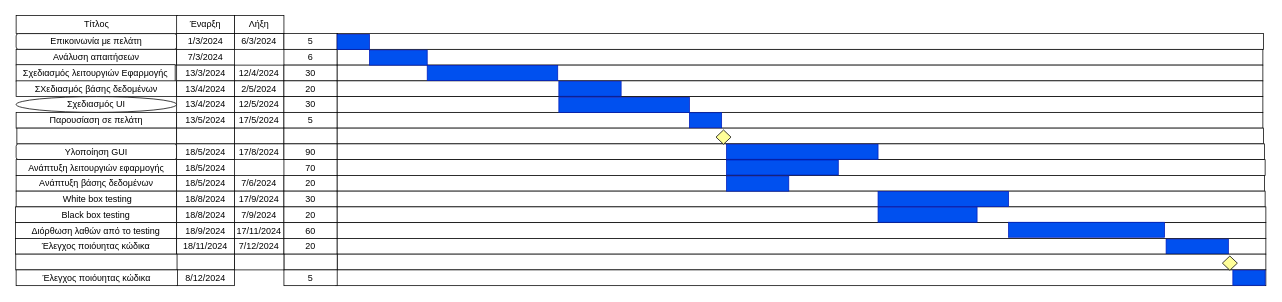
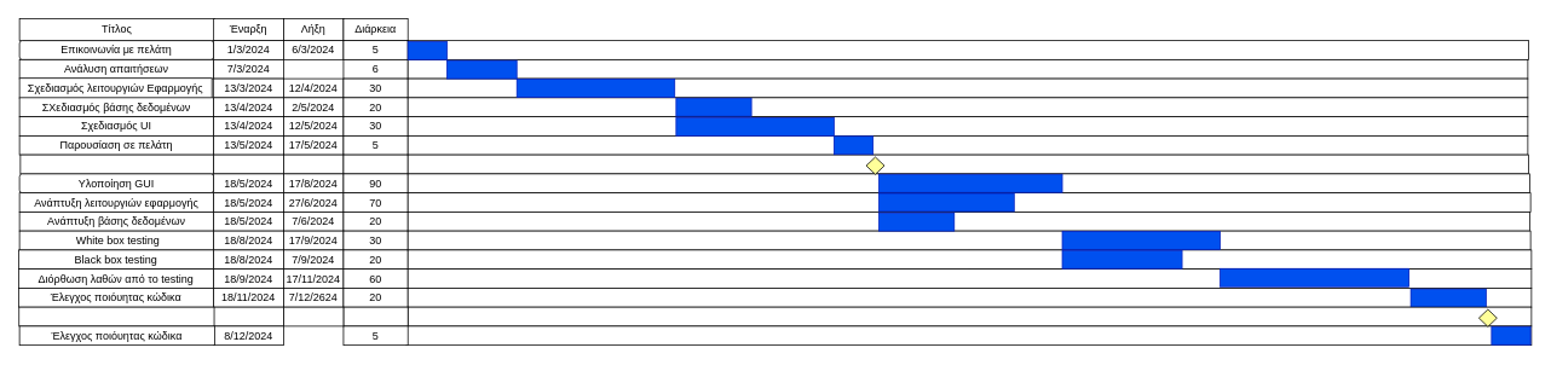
  <mxCell id="0" />
  <mxCell id="1" parent="0" />
  <mxCell id="2" value="Τίτλος" style="rounded=0;whiteSpace=wrap;html=1;" parent="1" vertex="1"><mxGeometry x="21" y="20" width="215" height="24" as="geometry" /></mxCell>
  <mxCell id="3" value="Έναρξη" style="rounded=0;whiteSpace=wrap;html=1;" parent="1" vertex="1"><mxGeometry x="235" y="20" width="77" height="24" as="geometry" /></mxCell>
  <mxCell id="4" value="Λήξη" style="rounded=0;whiteSpace=wrap;html=1;" parent="1" vertex="1"><mxGeometry x="312" y="20" width="66" height="24" as="geometry" /></mxCell>
+ <mxCell id="5" value="Διάρκεια" style="rounded=0;whiteSpace=wrap;html=1;" parent="1" vertex="1"><mxGeometry x="378" y="20" width="71" height="24" as="geometry" /></mxCell>
  <mxCell id="6" value="Επικοινωνία με πελάτη" style="whiteSpace=wrap;html=1;rounded=1;" parent="1" vertex="1"><mxGeometry x="21" y="44" width="214" height="21" as="geometry" /></mxCell>
  <mxCell id="7" value="1/3/2024" style="rounded=0;whiteSpace=wrap;html=1;" parent="1" vertex="1"><mxGeometry x="235" y="44" width="77" height="21" as="geometry" /></mxCell>
  <mxCell id="8" value="6/3/2024" style="rounded=0;whiteSpace=wrap;html=1;" parent="1" vertex="1"><mxGeometry x="312" y="44" width="66" height="21" as="geometry" /></mxCell>
  <mxCell id="9" value="5" style="rounded=0;whiteSpace=wrap;html=1;" parent="1" vertex="1"><mxGeometry x="378" y="44" width="71" height="21" as="geometry" /></mxCell>
  <mxCell id="10" value="Ανάλυση απαιτήσεων" style="rounded=0;whiteSpace=wrap;html=1;" parent="1" vertex="1"><mxGeometry x="21" y="65" width="214" height="21" as="geometry" /></mxCell>
  <mxCell id="11" value="7/3/2024" style="rounded=0;whiteSpace=wrap;html=1;" parent="1" vertex="1"><mxGeometry x="235" y="65" width="77" height="21" as="geometry" /></mxCell>
  <mxCell id="12" value="6" style="rounded=0;whiteSpace=wrap;html=1;" parent="1" vertex="1"><mxGeometry x="378" y="65" width="71" height="21" as="geometry" /></mxCell>
  <mxCell id="13" value="&lt;font style=&quot;font-size: 12px;&quot;&gt;Σχεδιασμός λειτουργιών Εφαρμογής&lt;/font&gt;" style="rounded=0;whiteSpace=wrap;html=1;" parent="1" vertex="1"><mxGeometry x="21" y="85.5" width="212" height="22" as="geometry" /></mxCell>
  <mxCell id="14" value="13/3/2024" style="rounded=0;whiteSpace=wrap;html=1;" parent="1" vertex="1"><mxGeometry x="235" y="86" width="77" height="21" as="geometry" /></mxCell>
  <mxCell id="15" value="12/4/2024" style="rounded=0;whiteSpace=wrap;html=1;" parent="1" vertex="1"><mxGeometry x="312" y="86" width="66" height="21" as="geometry" /></mxCell>
  <mxCell id="16" value="30" style="rounded=0;whiteSpace=wrap;html=1;" parent="1" vertex="1"><mxGeometry x="378" y="86" width="71" height="21" as="geometry" /></mxCell>
  <mxCell id="17" value="ΣΧεδιασμός βάσης δεδομένων" style="rounded=0;whiteSpace=wrap;html=1;" parent="1" vertex="1"><mxGeometry x="21" y="107" width="214" height="21" as="geometry" /></mxCell>
  <mxCell id="18" value="13/4/2024" style="rounded=0;whiteSpace=wrap;html=1;" parent="1" vertex="1"><mxGeometry x="235" y="107" width="77" height="21" as="geometry" /></mxCell>
  <mxCell id="19" value="2/5/2024" style="rounded=0;whiteSpace=wrap;html=1;" parent="1" vertex="1"><mxGeometry x="312" y="107" width="66" height="21" as="geometry" /></mxCell>
  <mxCell id="20" value="20" style="rounded=0;whiteSpace=wrap;html=1;" parent="1" vertex="1"><mxGeometry x="378" y="107" width="71" height="21" as="geometry" /></mxCell>
- <mxCell id="21" value="Σχεδιασμός UI" style="ellipse;whiteSpace=wrap;html=1;" parent="1" vertex="1"><mxGeometry x="21" y="128" width="214" height="21" as="geometry" /></mxCell>
+ <mxCell id="21" value="Σχεδιασμός UI" style="rounded=0;whiteSpace=wrap;html=1;" parent="1" vertex="1"><mxGeometry x="21" y="128" width="214" height="21" as="geometry" /></mxCell>
  <mxCell id="22" value="13/4/2024" style="rounded=0;whiteSpace=wrap;html=1;" parent="1" vertex="1"><mxGeometry x="235" y="128" width="77" height="21" as="geometry" /></mxCell>
  <mxCell id="23" value="12/5/2024" style="rounded=0;whiteSpace=wrap;html=1;" parent="1" vertex="1"><mxGeometry x="312" y="128" width="66" height="21" as="geometry" /></mxCell>
  <mxCell id="24" value="30" style="rounded=0;whiteSpace=wrap;html=1;" parent="1" vertex="1"><mxGeometry x="378" y="128" width="71" height="21" as="geometry" /></mxCell>
  <mxCell id="25" value="Παρουσίαση σε πελάτη" style="rounded=0;whiteSpace=wrap;html=1;" parent="1" vertex="1"><mxGeometry x="21" y="149" width="214" height="21" as="geometry" /></mxCell>
  <mxCell id="26" value="13/5/2024" style="rounded=0;whiteSpace=wrap;html=1;" parent="1" vertex="1"><mxGeometry x="235" y="149" width="77" height="21" as="geometry" /></mxCell>
  <mxCell id="27" value="17/5/2024" style="rounded=0;whiteSpace=wrap;html=1;" parent="1" vertex="1"><mxGeometry x="312" y="149" width="66" height="21" as="geometry" /></mxCell>
  <mxCell id="28" value="5" style="rounded=0;whiteSpace=wrap;html=1;" parent="1" vertex="1"><mxGeometry x="378" y="149" width="71" height="21" as="geometry" /></mxCell>
  <mxCell id="29" value="" style="rounded=0;whiteSpace=wrap;html=1;" parent="1" vertex="1"><mxGeometry x="22" y="170" width="213" height="21" as="geometry" /></mxCell>
  <mxCell id="30" value="" style="rounded=0;whiteSpace=wrap;html=1;" parent="1" vertex="1"><mxGeometry x="235" y="170" width="77" height="21" as="geometry" /></mxCell>
  <mxCell id="31" value="" style="rounded=0;whiteSpace=wrap;html=1;" parent="1" vertex="1"><mxGeometry x="312" y="170" width="66" height="21" as="geometry" /></mxCell>
  <mxCell id="32" value="" style="rounded=0;whiteSpace=wrap;html=1;" parent="1" vertex="1"><mxGeometry x="378" y="170" width="71" height="21" as="geometry" /></mxCell>
  <mxCell id="33" value="Yλοποίηση GUI" style="whiteSpace=wrap;html=1;rounded=1;" parent="1" vertex="1"><mxGeometry x="21" y="191" width="214" height="21" as="geometry" /></mxCell>
  <mxCell id="34" value="18/5/2024" style="rounded=0;whiteSpace=wrap;html=1;" parent="1" vertex="1"><mxGeometry x="235" y="191" width="77" height="21" as="geometry" /></mxCell>
  <mxCell id="35" value="17/8/2024" style="rounded=0;whiteSpace=wrap;html=1;" parent="1" vertex="1"><mxGeometry x="312" y="191" width="66" height="21" as="geometry" /></mxCell>
  <mxCell id="36" value="90" style="rounded=0;whiteSpace=wrap;html=1;" parent="1" vertex="1"><mxGeometry x="378" y="191" width="71" height="21" as="geometry" /></mxCell>
  <mxCell id="37" value="Ανάπτυξη λειτουργιών εφαρμογής" style="rounded=0;whiteSpace=wrap;html=1;" parent="1" vertex="1"><mxGeometry x="21" y="212" width="214" height="21" as="geometry" /></mxCell>
  <mxCell id="38" value="18/5/2024" style="rounded=0;whiteSpace=wrap;html=1;" parent="1" vertex="1"><mxGeometry x="235" y="212" width="77" height="21" as="geometry" /></mxCell>
+ <mxCell id="39" value="27/6/2024" style="rounded=0;whiteSpace=wrap;html=1;" parent="1" vertex="1"><mxGeometry x="312" y="212" width="66" height="21" as="geometry" /></mxCell>
  <mxCell id="40" value="70" style="rounded=0;whiteSpace=wrap;html=1;" parent="1" vertex="1"><mxGeometry x="378" y="212" width="71" height="21" as="geometry" /></mxCell>
  <mxCell id="41" value="Ανάπτυξη βάσης δεδομένων" style="rounded=0;whiteSpace=wrap;html=1;" parent="1" vertex="1"><mxGeometry x="21" y="233" width="214" height="21" as="geometry" /></mxCell>
  <mxCell id="42" value="18/5/2024" style="rounded=0;whiteSpace=wrap;html=1;" parent="1" vertex="1"><mxGeometry x="235" y="233" width="77" height="21" as="geometry" /></mxCell>
  <mxCell id="43" value="7/6/2024" style="rounded=0;whiteSpace=wrap;html=1;" parent="1" vertex="1"><mxGeometry x="312" y="233" width="66" height="21" as="geometry" /></mxCell>
  <mxCell id="44" value="20" style="rounded=0;whiteSpace=wrap;html=1;" parent="1" vertex="1"><mxGeometry x="378" y="233" width="71" height="21" as="geometry" /></mxCell>
  <mxCell id="45" value="&amp;nbsp;White box testing" style="rounded=0;whiteSpace=wrap;html=1;" parent="1" vertex="1"><mxGeometry x="21" y="254" width="214" height="21" as="geometry" /></mxCell>
  <mxCell id="46" value="18/8/2024" style="rounded=0;whiteSpace=wrap;html=1;" parent="1" vertex="1"><mxGeometry x="235" y="254" width="77" height="21" as="geometry" /></mxCell>
  <mxCell id="47" value="17/9/2024" style="rounded=0;whiteSpace=wrap;html=1;" parent="1" vertex="1"><mxGeometry x="312" y="254" width="66" height="21" as="geometry" /></mxCell>
  <mxCell id="48" value="30" style="rounded=0;whiteSpace=wrap;html=1;" parent="1" vertex="1"><mxGeometry x="378" y="254" width="71" height="21" as="geometry" /></mxCell>
  <mxCell id="49" value="Black box testing" style="rounded=0;whiteSpace=wrap;html=1;" parent="1" vertex="1"><mxGeometry x="20" y="275" width="215" height="21" as="geometry" /></mxCell>
  <mxCell id="50" value="18/8/2024" style="rounded=0;whiteSpace=wrap;html=1;" parent="1" vertex="1"><mxGeometry x="235" y="275" width="77" height="21" as="geometry" /></mxCell>
  <mxCell id="51" value="7/9/2024" style="rounded=0;whiteSpace=wrap;html=1;" parent="1" vertex="1"><mxGeometry x="312" y="275" width="66" height="21" as="geometry" /></mxCell>
  <mxCell id="52" value="20" style="rounded=0;whiteSpace=wrap;html=1;" parent="1" vertex="1"><mxGeometry x="378" y="275" width="71" height="21" as="geometry" /></mxCell>
  <mxCell id="53" value="Διόρθωση λαθών από το testing" style="rounded=0;whiteSpace=wrap;html=1;" parent="1" vertex="1"><mxGeometry x="20" y="296" width="215" height="21" as="geometry" /></mxCell>
  <mxCell id="54" value="18/9/2024" style="rounded=0;whiteSpace=wrap;html=1;" parent="1" vertex="1"><mxGeometry x="235" y="296" width="77" height="21" as="geometry" /></mxCell>
  <mxCell id="55" value="17/11/2024" style="rounded=0;whiteSpace=wrap;html=1;" parent="1" vertex="1"><mxGeometry x="312" y="296" width="66" height="21" as="geometry" /></mxCell>
  <mxCell id="56" value="60" style="rounded=0;whiteSpace=wrap;html=1;" parent="1" vertex="1"><mxGeometry x="378" y="296" width="71" height="21" as="geometry" /></mxCell>
  <mxCell id="57" value="Έλεγχος ποιόυητας κώδικα" style="rounded=0;whiteSpace=wrap;html=1;" parent="1" vertex="1"><mxGeometry x="20" y="317" width="215" height="21" as="geometry" /></mxCell>
  <mxCell id="58" value="18/11/2024" style="rounded=0;whiteSpace=wrap;html=1;" parent="1" vertex="1"><mxGeometry x="235" y="317" width="77" height="21" as="geometry" /></mxCell>
- <mxCell id="59" value="7/12/2024" style="rounded=0;whiteSpace=wrap;html=1;" parent="1" vertex="1"><mxGeometry x="312" y="317" width="66" height="21" as="geometry" /></mxCell>
+ <mxCell id="59" value="7/12/2624" style="rounded=0;whiteSpace=wrap;html=1;" parent="1" vertex="1"><mxGeometry x="312" y="317" width="66" height="21" as="geometry" /></mxCell>
  <mxCell id="60" value="20" style="rounded=0;whiteSpace=wrap;html=1;" parent="1" vertex="1"><mxGeometry x="378" y="317" width="71" height="21" as="geometry" /></mxCell>
  <mxCell id="61" value="" style="rounded=0;whiteSpace=wrap;html=1;" parent="1" vertex="1"><mxGeometry x="449" y="44" width="1235" height="21" as="geometry" /></mxCell>
  <mxCell id="62" value="" style="rounded=0;whiteSpace=wrap;html=1;" parent="1" vertex="1"><mxGeometry x="449" y="65" width="1234" height="21" as="geometry" /></mxCell>
  <mxCell id="63" value="" style="rounded=0;whiteSpace=wrap;html=1;" parent="1" vertex="1"><mxGeometry x="449" y="86" width="1234" height="21" as="geometry" /></mxCell>
  <mxCell id="64" value="" style="rounded=0;whiteSpace=wrap;html=1;" parent="1" vertex="1"><mxGeometry x="449" y="107" width="1234" height="21" as="geometry" /></mxCell>
  <mxCell id="65" value="" style="rounded=0;whiteSpace=wrap;html=1;" parent="1" vertex="1"><mxGeometry x="449" y="128" width="1234" height="21" as="geometry" /></mxCell>
  <mxCell id="66" value="" style="rounded=0;whiteSpace=wrap;html=1;" parent="1" vertex="1"><mxGeometry x="449" y="149" width="1234" height="21" as="geometry" /></mxCell>
  <mxCell id="67" value="" style="rounded=0;whiteSpace=wrap;html=1;" parent="1" vertex="1"><mxGeometry x="449" y="170" width="1235" height="21" as="geometry" /></mxCell>
  <mxCell id="68" value="" style="rounded=0;whiteSpace=wrap;html=1;" parent="1" vertex="1"><mxGeometry x="449" y="191" width="1236" height="21" as="geometry" /></mxCell>
  <mxCell id="69" value="" style="rounded=0;whiteSpace=wrap;html=1;" parent="1" vertex="1"><mxGeometry x="449" y="212" width="1237" height="21" as="geometry" /></mxCell>
  <mxCell id="70" value="" style="rounded=0;whiteSpace=wrap;html=1;" parent="1" vertex="1"><mxGeometry x="449" y="233" width="1236" height="21" as="geometry" /></mxCell>
  <mxCell id="71" value="" style="edgeStyle=orthogonalEdgeStyle;rounded=0;orthogonalLoop=1;jettySize=auto;html=1;" edge="1" parent="1" source="72" target="76"><mxGeometry relative="1" as="geometry" /></mxCell>
  <mxCell id="72" value="" style="rounded=0;whiteSpace=wrap;html=1;" parent="1" vertex="1"><mxGeometry x="449" y="254" width="1237" height="21" as="geometry" /></mxCell>
  <mxCell id="73" value="" style="rounded=0;whiteSpace=wrap;html=1;" parent="1" vertex="1"><mxGeometry x="449" y="275" width="1238" height="21" as="geometry" /></mxCell>
  <mxCell id="74" value="" style="edgeStyle=orthogonalEdgeStyle;rounded=0;orthogonalLoop=1;jettySize=auto;html=1;" edge="1" parent="1" source="75" target="73"><mxGeometry relative="1" as="geometry"><Array as="points"><mxPoint x="1048" y="286" /><mxPoint x="1048" y="286" /></Array></mxGeometry></mxCell>
  <mxCell id="75" value="" style="rounded=0;whiteSpace=wrap;html=1;" parent="1" vertex="1"><mxGeometry x="449" y="296" width="1238" height="21" as="geometry" /></mxCell>
  <mxCell id="76" value="" style="rounded=0;whiteSpace=wrap;html=1;" parent="1" vertex="1"><mxGeometry x="449" y="317" width="1238" height="21" as="geometry" /></mxCell>
  <mxCell id="77" value="" style="rounded=0;whiteSpace=wrap;html=1;fillColor=#0050ef;fontColor=#ffffff;strokeColor=#001DBC;" vertex="1" parent="1"><mxGeometry x="449" y="45" width="43" height="20" as="geometry" /></mxCell>
  <mxCell id="78" value="" style="rounded=0;whiteSpace=wrap;html=1;fillColor=#0050ef;fontColor=#ffffff;strokeColor=#001DBC;" vertex="1" parent="1"><mxGeometry x="492" y="66" width="77" height="20" as="geometry" /></mxCell>
  <mxCell id="79" value="" style="rounded=0;whiteSpace=wrap;html=1;fillColor=#0050ef;fontColor=#ffffff;strokeColor=#001DBC;" vertex="1" parent="1"><mxGeometry x="569" y="86.5" width="174" height="20" as="geometry" /></mxCell>
  <mxCell id="80" value="" style="rounded=0;whiteSpace=wrap;html=1;fillColor=#0050ef;fontColor=#ffffff;strokeColor=#001DBC;" vertex="1" parent="1"><mxGeometry x="744.5" y="107.5" width="83" height="20" as="geometry" /></mxCell>
  <mxCell id="81" value="" style="rounded=0;whiteSpace=wrap;html=1;fillColor=#0050ef;fontColor=#ffffff;strokeColor=#001DBC;" vertex="1" parent="1"><mxGeometry x="744.5" y="129" width="174" height="20" as="geometry" /></mxCell>
  <mxCell id="82" value="" style="rounded=0;whiteSpace=wrap;html=1;fillColor=#0050ef;fontColor=#ffffff;strokeColor=#001DBC;" vertex="1" parent="1"><mxGeometry x="918.5" y="149.5" width="43" height="20" as="geometry" /></mxCell>
  <mxCell id="83" value="" style="rhombus;whiteSpace=wrap;html=1;fillColor=#FFFF99;" vertex="1" parent="1"><mxGeometry x="954" y="172.5" width="20" height="19" as="geometry" /></mxCell>
  <mxCell id="84" value="" style="rounded=0;whiteSpace=wrap;html=1;fillColor=#0050ef;fontColor=#ffffff;strokeColor=#001DBC;" vertex="1" parent="1"><mxGeometry x="968" y="191.5" width="202" height="20" as="geometry" /></mxCell>
  <mxCell id="85" value="" style="rounded=0;whiteSpace=wrap;html=1;fillColor=#0050ef;fontColor=#ffffff;strokeColor=#001DBC;" vertex="1" parent="1"><mxGeometry x="968" y="212.5" width="149" height="20" as="geometry" /></mxCell>
  <mxCell id="86" value="" style="rounded=0;whiteSpace=wrap;html=1;fillColor=#0050ef;fontColor=#ffffff;strokeColor=#001DBC;" vertex="1" parent="1"><mxGeometry x="968" y="234" width="83" height="20" as="geometry" /></mxCell>
  <mxCell id="87" value="" style="rounded=0;whiteSpace=wrap;html=1;fillColor=#0050ef;fontColor=#ffffff;strokeColor=#001DBC;" vertex="1" parent="1"><mxGeometry x="1170" y="254.5" width="174" height="20" as="geometry" /></mxCell>
  <mxCell id="88" value="" style="rounded=0;whiteSpace=wrap;html=1;fillColor=#0050ef;fontColor=#ffffff;strokeColor=#001DBC;" vertex="1" parent="1"><mxGeometry x="1170" y="275.5" width="132" height="20" as="geometry" /></mxCell>
  <mxCell id="89" value="" style="rounded=0;whiteSpace=wrap;html=1;fillColor=#0050ef;fontColor=#ffffff;strokeColor=#001DBC;" vertex="1" parent="1"><mxGeometry x="1344" y="295.5" width="208" height="20" as="geometry" /></mxCell>
  <mxCell id="90" value="" style="rounded=0;whiteSpace=wrap;html=1;fillColor=#0050ef;fontColor=#ffffff;strokeColor=#001DBC;" vertex="1" parent="1"><mxGeometry x="1554" y="318" width="83" height="20" as="geometry" /></mxCell>
  <mxCell id="91" value="" style="rounded=0;whiteSpace=wrap;html=1;" vertex="1" parent="1"><mxGeometry x="449" y="338" width="1238" height="21" as="geometry" /></mxCell>
  <mxCell id="92" value="" style="rounded=0;whiteSpace=wrap;html=1;" vertex="1" parent="1"><mxGeometry x="447" y="359" width="1240" height="21" as="geometry" /></mxCell>
  <mxCell id="93" value="" style="rounded=0;whiteSpace=wrap;html=1;" vertex="1" parent="1"><mxGeometry x="378" y="338" width="71" height="21" as="geometry" /></mxCell>
  <mxCell id="94" value="5" style="rounded=0;whiteSpace=wrap;html=1;" vertex="1" parent="1"><mxGeometry x="378" y="359" width="71" height="21" as="geometry" /></mxCell>
  <mxCell id="95" value="" style="rounded=0;whiteSpace=wrap;html=1;" vertex="1" parent="1"><mxGeometry x="312" y="338" width="66" height="21" as="geometry" /></mxCell>
  <mxCell id="96" value="" style="rounded=0;whiteSpace=wrap;html=1;" vertex="1" parent="1"><mxGeometry x="235" y="338" width="77" height="21" as="geometry" /></mxCell>
  <mxCell id="97" value="8/12/2024" style="rounded=0;whiteSpace=wrap;html=1;" vertex="1" parent="1"><mxGeometry x="235" y="359" width="77" height="21" as="geometry" /></mxCell>
  <mxCell id="98" value="" style="rounded=0;whiteSpace=wrap;html=1;" vertex="1" parent="1"><mxGeometry x="20.5" y="338" width="215" height="21" as="geometry" /></mxCell>
  <mxCell id="99" value="Έλεγχος ποιόυητας κώδικα" style="rounded=0;whiteSpace=wrap;html=1;" vertex="1" parent="1"><mxGeometry x="21" y="359" width="215" height="21" as="geometry" /></mxCell>
  <mxCell id="100" value="" style="rounded=0;whiteSpace=wrap;html=1;fillColor=#0050ef;fontColor=#ffffff;strokeColor=#001DBC;" vertex="1" parent="1"><mxGeometry x="1643" y="359.5" width="43" height="20" as="geometry" /></mxCell>
  <mxCell id="101" value="" style="rhombus;whiteSpace=wrap;html=1;fillColor=#FFFF99;" vertex="1" parent="1"><mxGeometry x="1629" y="340.5" width="20" height="19" as="geometry" /></mxCell>
